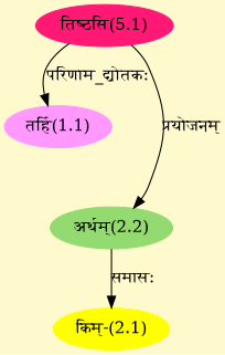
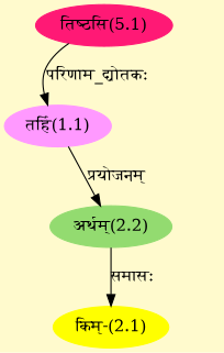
  digraph {
    bgcolor=lemonchiffon1
    compound=true
    rankdir=BT
    node [style=filled]
    edge [dir=back]
    n1 [color="#FF99FF" label="तर्हि(1.1)"]
    n2 [color="#FF1975" label="तिष्ठसि(5.1)"]
    n3 [color="#FFFF00" label="किम्-(2.1)"]
    n4 [color="#93DB70" label="अर्थम्(2.2)"]
    n1 -> n2 [label="परिणाम_द्योतकः"]
    n3 -> n4 [label="समासः"]
-   n4 -> n2 [label="प्रयोजनम्"]
+   n4 -> n1 [label="प्रयोजनम्"]
  }
